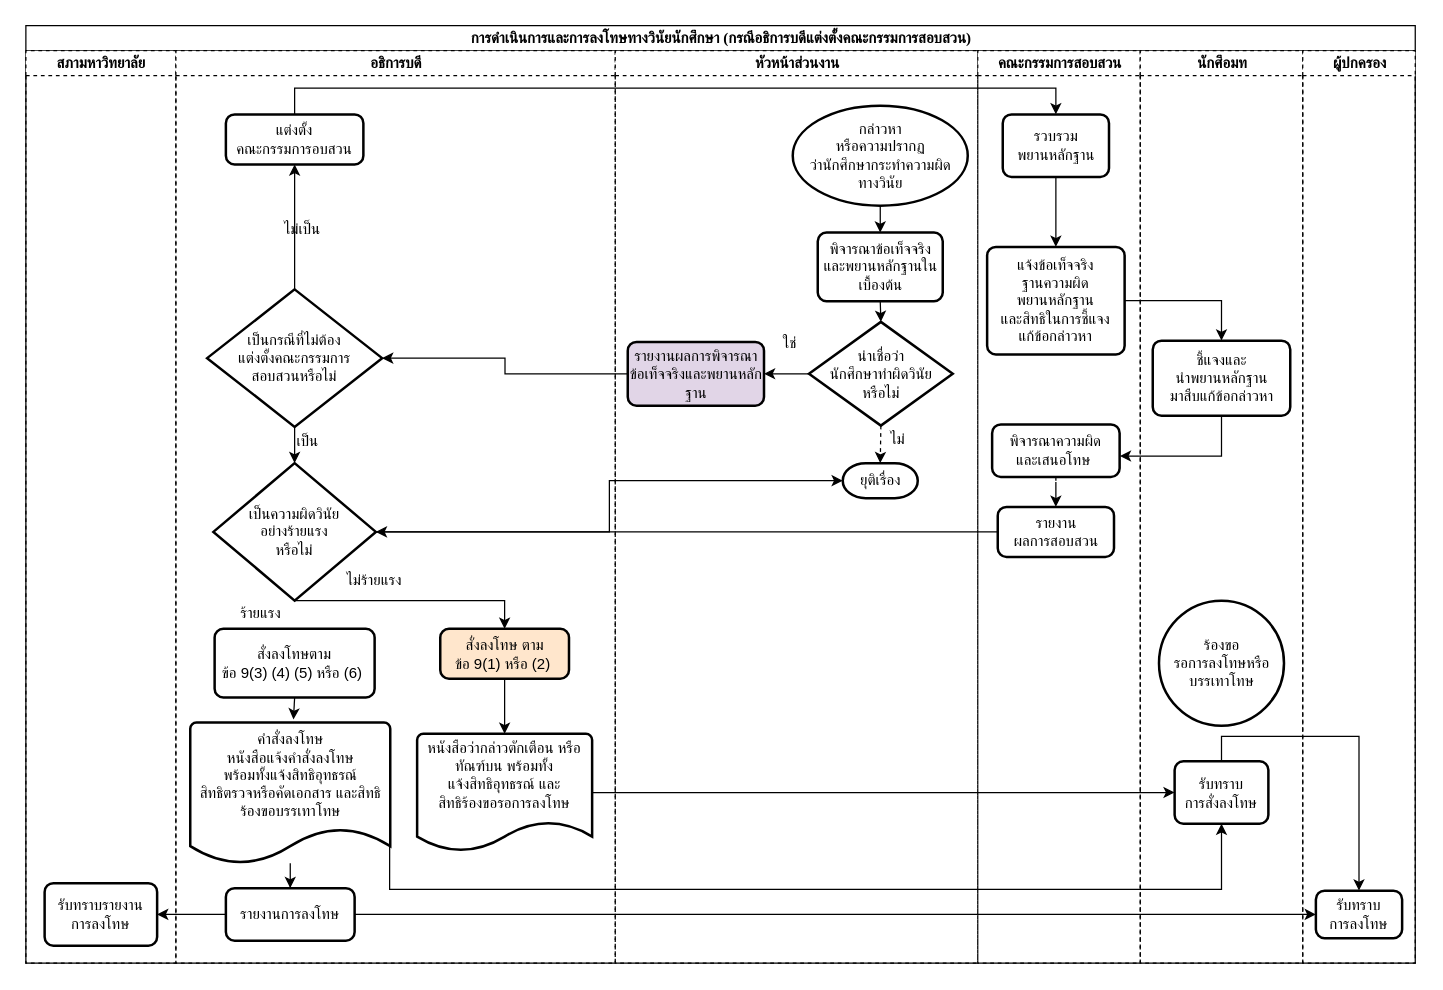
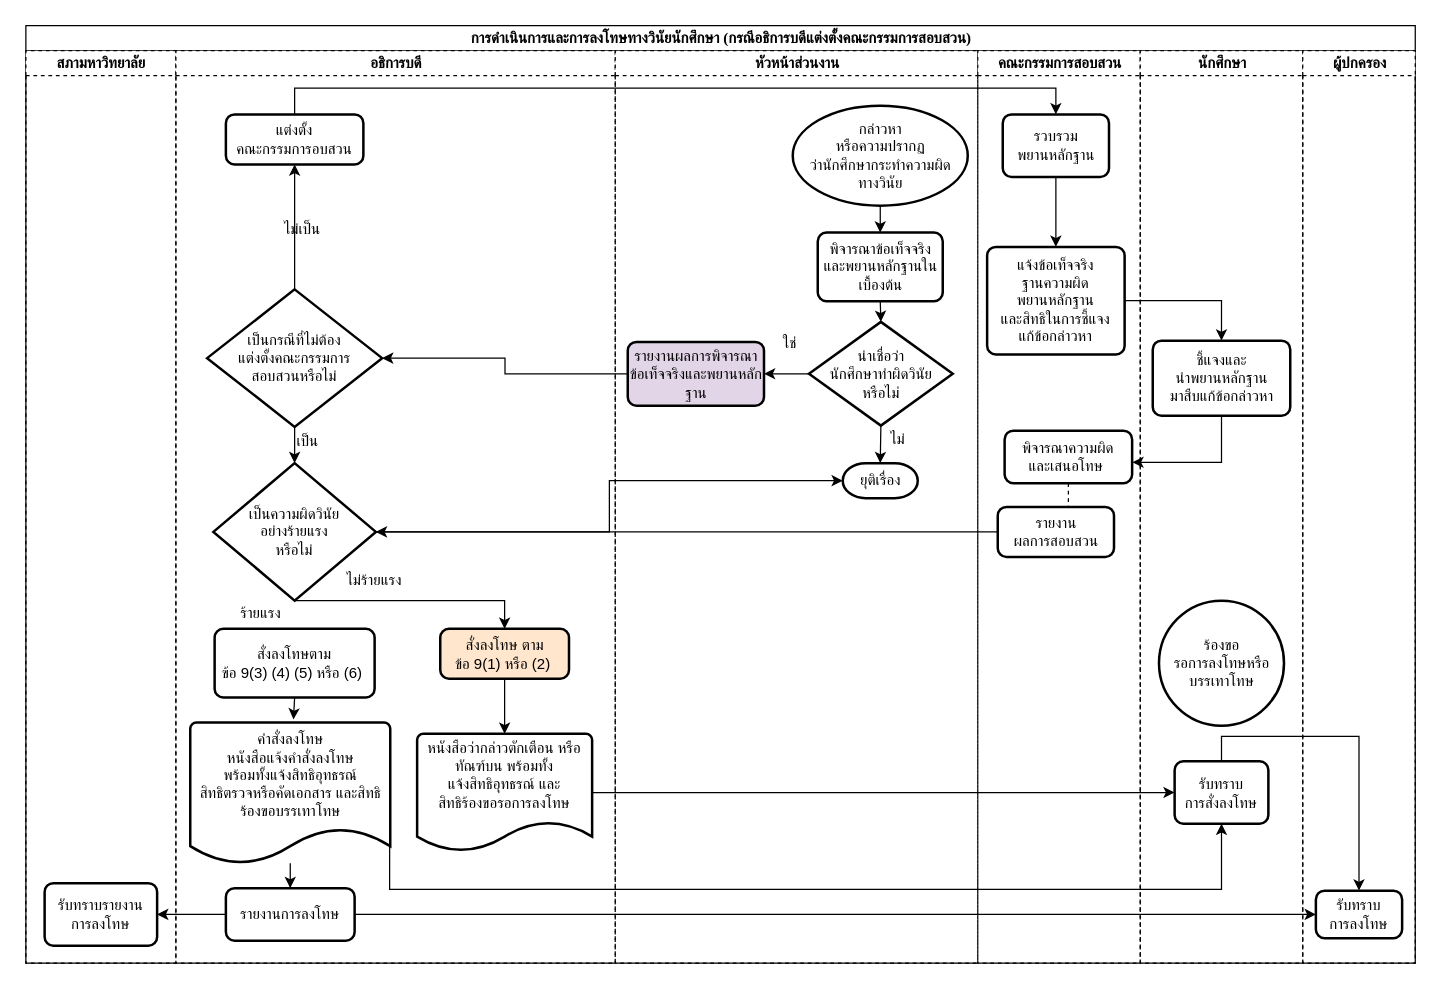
  <mxCell id="0" />
  <mxCell id="1" parent="0" />
  <mxCell id="2" value="&lt;h2&gt;การดำเนินการและการลงโทษทางวินัยนักศึกษา (กรณีอธิการบดีแต่งตั้งคณะกรรมการสอบสวน)&lt;/h2&gt;" style="swimlane;html=1;childLayout=stackLayout;startSize=20;rounded=0;shadow=0;labelBackgroundColor=none;strokeColor=#000000;strokeWidth=1;fillColor=#ffffff;fontFamily=Verdana;fontSize=8;fontColor=#000000;align=center;collapsible=0;" parent="1" vertex="1"><mxGeometry x="20" y="20" width="1111.5" height="750" as="geometry" /></mxCell>
  <mxCell id="3" value="สภามหาวิทยาลัย" style="swimlane;html=1;startSize=20;dashed=1;collapsible=0;" parent="2" vertex="1"><mxGeometry y="20" width="120" height="730" as="geometry" /></mxCell>
  <mxCell id="4" value="รับทราบรายงาน&lt;br&gt;การลงโทษ" style="rounded=1;whiteSpace=wrap;html=1;absoluteArcSize=1;arcSize=14;strokeWidth=2;shadow=0;glass=0;comic=0;gradientColor=none;" parent="3" vertex="1"><mxGeometry x="15" y="666" width="90" height="50" as="geometry" /></mxCell>
  <mxCell id="5" value="อธิการบดี" style="swimlane;html=1;startSize=20;dashed=1;collapsible=0;" parent="2" vertex="1"><mxGeometry x="120" y="20" width="351.5" height="730" as="geometry" /></mxCell>
  <mxCell id="6" style="edgeStyle=orthogonalEdgeStyle;rounded=0;orthogonalLoop=1;jettySize=auto;html=1;exitX=0.5;exitY=1;exitDx=0;exitDy=0;entryX=0.516;entryY=-0.022;entryDx=0;entryDy=0;entryPerimeter=0;" parent="5" source="7" target="9" edge="1"><mxGeometry relative="1" as="geometry" /></mxCell>
  <mxCell id="7" value="สั่งลงโทษตาม&lt;br&gt;ข้อ 9(3) (4) (5) หรือ (6)&amp;nbsp;" style="rounded=1;whiteSpace=wrap;html=1;absoluteArcSize=1;arcSize=14;strokeWidth=2;" parent="5" vertex="1"><mxGeometry x="31" y="462.5" width="128" height="55" as="geometry" /></mxCell>
  <mxCell id="8" style="edgeStyle=orthogonalEdgeStyle;rounded=0;orthogonalLoop=1;jettySize=auto;html=1;" parent="5" source="9" target="10" edge="1"><mxGeometry relative="1" as="geometry" /></mxCell>
  <mxCell id="9" value="คำสั่งลงโทษ&lt;br&gt;หนังสือแจ้งคำสั่งลงโทษ&lt;br&gt;พร้อมทั้งแจ้งสิทธิอุทธรณ์ &lt;br&gt;สิทธิตรวจหรือคัดเอกสาร และสิทธิร้องขอบรรเทาโทษ&lt;br&gt;&lt;br&gt;&lt;br&gt;" style="strokeWidth=2;html=1;shape=mxgraph.flowchart.document2;whiteSpace=wrap;size=0.25;" parent="5" vertex="1"><mxGeometry x="11.5" y="537.5" width="160" height="113" as="geometry" /></mxCell>
  <mxCell id="10" value="รายงานการลงโทษ" style="rounded=1;whiteSpace=wrap;html=1;absoluteArcSize=1;arcSize=14;strokeWidth=2;shadow=0;glass=0;comic=0;gradientColor=none;" parent="5" vertex="1"><mxGeometry x="40" y="670" width="103" height="42" as="geometry" /></mxCell>
  <mxCell id="11" value="แต่งตั้ง&lt;br&gt;คณะกรรมการอบสวน" style="rounded=1;whiteSpace=wrap;html=1;absoluteArcSize=1;arcSize=14;strokeWidth=2;shadow=0;glass=0;comic=0;gradientColor=none;" parent="5" vertex="1"><mxGeometry x="40" y="51" width="110" height="40" as="geometry" /></mxCell>
  <mxCell id="12" style="edgeStyle=orthogonalEdgeStyle;rounded=0;orthogonalLoop=1;jettySize=auto;html=1;exitX=0.5;exitY=0;exitDx=0;exitDy=0;exitPerimeter=0;entryX=0.5;entryY=1;entryDx=0;entryDy=0;" parent="5" source="14" target="11" edge="1"><mxGeometry relative="1" as="geometry" /></mxCell>
  <mxCell id="13" style="edgeStyle=orthogonalEdgeStyle;rounded=0;orthogonalLoop=1;jettySize=auto;html=1;entryX=0.5;entryY=0;entryDx=0;entryDy=0;entryPerimeter=0;" parent="5" source="14" target="16" edge="1"><mxGeometry relative="1" as="geometry" /></mxCell>
  <mxCell id="14" value="เป็นกรณีที่ไม่ต้อง&lt;br&gt;แต่งตั้งคณะกรรมการ&lt;br&gt;สอบสวนหรือไม่" style="strokeWidth=2;html=1;shape=mxgraph.flowchart.decision;whiteSpace=wrap;" parent="5" vertex="1"><mxGeometry x="25" y="191" width="140" height="110" as="geometry" /></mxCell>
  <mxCell id="15" style="edgeStyle=orthogonalEdgeStyle;rounded=0;orthogonalLoop=1;jettySize=auto;html=1;" parent="5" source="16" target="32" edge="1"><mxGeometry relative="1" as="geometry" /></mxCell>
  <mxCell id="16" value="เป็นความผิดวินัย&lt;br&gt;อย่างร้ายแรง&lt;br&gt;หรือไม่" style="strokeWidth=2;html=1;shape=mxgraph.flowchart.decision;whiteSpace=wrap;" parent="5" vertex="1"><mxGeometry x="30" y="330" width="130" height="110" as="geometry" /></mxCell>
  <mxCell id="17" value="ร้ายแรง" style="text;html=1;resizable=0;points=[];autosize=1;align=left;verticalAlign=top;spacingTop=-4;" parent="5" vertex="1"><mxGeometry x="50" y="440" width="50" height="20" as="geometry" /></mxCell>
  <mxCell id="18" value="สั่งลงโทษ ตาม&lt;br&gt;ข้อ 9(1) หรือ (2)&amp;nbsp;" style="rounded=1;whiteSpace=wrap;html=1;absoluteArcSize=1;arcSize=14;strokeWidth=2;fillColor=#ffe6cc;" parent="5" vertex="1"><mxGeometry x="211.5" y="462.5" width="103" height="40" as="geometry" /></mxCell>
  <mxCell id="19" style="edgeStyle=orthogonalEdgeStyle;rounded=0;orthogonalLoop=1;jettySize=auto;html=1;exitX=0.5;exitY=1;exitDx=0;exitDy=0;exitPerimeter=0;entryX=0.5;entryY=0;entryDx=0;entryDy=0;" parent="5" source="16" target="18" edge="1"><mxGeometry relative="1" as="geometry"><Array as="points"><mxPoint x="263" y="440" /></Array></mxGeometry></mxCell>
  <mxCell id="20" value="หนังสือว่ากล่าวตักเตือน หรือทัณฑ์บน พร้อมทั้ง&lt;br&gt;แจ้งสิทธิอุทธรณ์ และ&lt;br&gt;สิทธิร้องขอรอการลงโทษ&lt;br&gt;&lt;br&gt;&lt;br&gt;" style="strokeWidth=2;html=1;shape=mxgraph.flowchart.document2;whiteSpace=wrap;size=0.25;rounded=0;shadow=0;glass=0;comic=0;gradientColor=none;" parent="5" vertex="1"><mxGeometry x="193" y="546.5" width="140" height="94" as="geometry" /></mxCell>
  <mxCell id="21" style="edgeStyle=orthogonalEdgeStyle;rounded=0;orthogonalLoop=1;jettySize=auto;html=1;exitX=0.5;exitY=1;exitDx=0;exitDy=0;" parent="5" source="18" target="20" edge="1"><mxGeometry relative="1" as="geometry" /></mxCell>
  <mxCell id="22" value="เป็น" style="text;html=1;resizable=0;points=[];autosize=1;align=left;verticalAlign=top;spacingTop=-4;" parent="5" vertex="1"><mxGeometry x="95" y="303" width="30" height="20" as="geometry" /></mxCell>
  <mxCell id="23" value="ไม่เป็น" style="text;html=1;resizable=0;points=[];autosize=1;align=left;verticalAlign=top;spacingTop=-4;" parent="5" vertex="1"><mxGeometry x="85" y="133" width="50" height="20" as="geometry" /></mxCell>
  <mxCell id="24" value="หัวหน้าส่วนงาน" style="swimlane;html=1;startSize=20;dashed=1;resizeWidth=1;resizeHeight=1;autosize=0;noLabel=0;recursiveResize=1;part=0;editable=1;overflow=visible;direction=east;rounded=0;shadow=0;glass=0;comic=0;gradientColor=none;labelBackgroundColor=none;labelBorderColor=none;collapsible=0;fixDash=0;" parent="2" vertex="1"><mxGeometry x="471.5" y="20" width="290" height="730" as="geometry" /></mxCell>
  <mxCell id="25" style="edgeStyle=orthogonalEdgeStyle;rounded=0;orthogonalLoop=1;jettySize=auto;html=1;entryX=0.5;entryY=0;entryDx=0;entryDy=0;" edge="1" parent="24" source="26" target="28"><mxGeometry relative="1" as="geometry" /></mxCell>
  <mxCell id="26" value="กล่าวหา&lt;br&gt;หรือความปรากฏ&lt;br&gt;ว่านักศึกษากระทำความผิด&lt;br&gt;ทางวินัย" style="strokeWidth=2;html=1;shape=mxgraph.flowchart.start_1;whiteSpace=wrap;" parent="24" vertex="1"><mxGeometry x="142" y="44" width="140" height="80" as="geometry" /></mxCell>
  <mxCell id="27" style="edgeStyle=orthogonalEdgeStyle;rounded=0;orthogonalLoop=1;jettySize=auto;html=1;exitX=0.5;exitY=1;exitDx=0;exitDy=0;entryX=0.5;entryY=0;entryDx=0;entryDy=0;entryPerimeter=0;" parent="24" source="28" target="31" edge="1"><mxGeometry relative="1" as="geometry" /></mxCell>
  <mxCell id="28" value="พิจารณาข้อเท็จจริงและพยานหลักฐานในเบื้องต้น" style="rounded=1;whiteSpace=wrap;html=1;absoluteArcSize=1;arcSize=14;strokeWidth=2;" parent="24" vertex="1"><mxGeometry x="162" y="145.5" width="100" height="55" as="geometry" /></mxCell>
- <mxCell id="29" style="edgeStyle=orthogonalEdgeStyle;rounded=0;orthogonalLoop=1;jettySize=auto;html=1;exitX=0.5;exitY=1;exitDx=0;exitDy=0;exitPerimeter=0;entryX=0.5;entryY=0;entryDx=0;entryDy=0;entryPerimeter=0;dashed=1;" parent="24" source="31" target="32" edge="1"><mxGeometry relative="1" as="geometry" /></mxCell>
+ <mxCell id="29" style="edgeStyle=orthogonalEdgeStyle;rounded=0;orthogonalLoop=1;jettySize=auto;html=1;exitX=0.5;exitY=1;exitDx=0;exitDy=0;exitPerimeter=0;entryX=0.5;entryY=0;entryDx=0;entryDy=0;entryPerimeter=0;" parent="24" source="31" target="32" edge="1"><mxGeometry relative="1" as="geometry" /></mxCell>
  <mxCell id="30" style="edgeStyle=orthogonalEdgeStyle;rounded=0;orthogonalLoop=1;jettySize=auto;html=1;exitX=0;exitY=0.5;exitDx=0;exitDy=0;exitPerimeter=0;entryX=1;entryY=0.5;entryDx=0;entryDy=0;" edge="1" parent="24" source="31" target="33"><mxGeometry relative="1" as="geometry" /></mxCell>
  <mxCell id="31" value="น่าเชื่อว่า&lt;br&gt;นักศึกษาทำผิดวินัย&lt;br&gt;หรือไม่" style="strokeWidth=2;html=1;shape=mxgraph.flowchart.decision;whiteSpace=wrap;" parent="24" vertex="1"><mxGeometry x="155" y="217" width="115" height="83" as="geometry" /></mxCell>
  <mxCell id="32" value="ยุติเรื่อง" style="strokeWidth=2;html=1;shape=mxgraph.flowchart.terminator;whiteSpace=wrap;" parent="24" vertex="1"><mxGeometry x="182" y="330" width="60" height="28" as="geometry" /></mxCell>
  <mxCell id="33" value="รายงานผลการพิจารณา ข้อเท็จจริงและพยานหลักฐาน" style="rounded=1;whiteSpace=wrap;html=1;absoluteArcSize=1;arcSize=14;strokeWidth=2;fillColor=#e1d5e7;" parent="24" vertex="1"><mxGeometry x="10" y="233" width="109" height="51" as="geometry" /></mxCell>
  <mxCell id="34" value="ใช่&lt;br&gt;" style="text;html=1;resizable=0;points=[];autosize=1;align=left;verticalAlign=top;spacingTop=-4;" parent="24" vertex="1"><mxGeometry x="132" y="224" width="30" height="20" as="geometry" /></mxCell>
  <mxCell id="35" value="ไม่" style="text;html=1;resizable=0;points=[];autosize=1;align=left;verticalAlign=top;spacingTop=-4;" parent="24" vertex="1"><mxGeometry x="218.5" y="301" width="30" height="20" as="geometry" /></mxCell>
  <mxCell id="36" value="คณะกรรมการสอบสวน" style="swimlane;html=1;startSize=20;dashed=1;collapsible=0;" parent="2" vertex="1"><mxGeometry x="761.5" y="20" width="130" height="730" as="geometry"><mxRectangle x="620" y="20" width="140" height="730" as="alternateBounds" /></mxGeometry></mxCell>
  <mxCell id="37" style="edgeStyle=orthogonalEdgeStyle;rounded=0;orthogonalLoop=1;jettySize=auto;html=1;exitX=0.5;exitY=1;exitDx=0;exitDy=0;" parent="36" source="38" target="39" edge="1"><mxGeometry relative="1" as="geometry" /></mxCell>
  <mxCell id="38" value="รวบรวม&lt;br&gt;พยานหลักฐาน" style="rounded=1;whiteSpace=wrap;html=1;absoluteArcSize=1;arcSize=14;strokeWidth=2;" parent="36" vertex="1"><mxGeometry x="20" y="51" width="85" height="50" as="geometry" /></mxCell>
  <mxCell id="39" value="แจ้งข้อเท็จจริง &lt;br&gt;ฐานความผิด &lt;br&gt;พยานหลักฐาน &lt;br&gt;และสิทธิในการชี้แจง&lt;br&gt;แก้ข้อกล่าวหา" style="rounded=1;whiteSpace=wrap;html=1;absoluteArcSize=1;arcSize=14;strokeWidth=2;" parent="36" vertex="1"><mxGeometry x="7.5" y="157" width="110" height="86" as="geometry" /></mxCell>
  <mxCell id="40" style="edgeStyle=orthogonalEdgeStyle;rounded=0;orthogonalLoop=1;jettySize=auto;html=1;entryX=0.5;entryY=0;entryDx=0;entryDy=0;dashed=1;" parent="36" source="41" target="42" edge="1"><mxGeometry relative="1" as="geometry" /></mxCell>
- <mxCell id="41" value="พิจารณาความผิด &lt;br&gt;และเสนอโทษ&amp;nbsp;" style="rounded=1;whiteSpace=wrap;html=1;absoluteArcSize=1;arcSize=14;strokeWidth=2;" parent="36" vertex="1"><mxGeometry x="11.5" y="299" width="102" height="42" as="geometry" /></mxCell>
+ <mxCell id="41" value="พิจารณาความผิด &lt;br&gt;และเสนอโทษ&amp;nbsp;" style="rounded=1;whiteSpace=wrap;html=1;absoluteArcSize=1;arcSize=14;strokeWidth=2;" parent="36" vertex="1"><mxGeometry x="21.5" y="304" width="102" height="42" as="geometry" /></mxCell>
  <mxCell id="42" value="รายงาน&lt;br&gt;ผลการสอบสวน" style="rounded=1;whiteSpace=wrap;html=1;absoluteArcSize=1;arcSize=14;strokeWidth=2;" parent="36" vertex="1"><mxGeometry x="16" y="365" width="93" height="40" as="geometry" /></mxCell>
- <mxCell id="43" value="นักศึอมท" style="swimlane;html=1;startSize=20;dashed=1;collapsible=0;" parent="2" vertex="1"><mxGeometry x="891.5" y="20" width="130" height="730" as="geometry" /></mxCell>
+ <mxCell id="43" value="นักศึกษา" style="swimlane;html=1;startSize=20;dashed=1;collapsible=0;" parent="2" vertex="1"><mxGeometry x="891.5" y="20" width="130" height="730" as="geometry" /></mxCell>
  <mxCell id="44" value="ชี้แจงและ&lt;br&gt;นำพยานหลักฐาน&lt;br&gt;มาสืบแก้ข้อกล่าวหา" style="rounded=1;whiteSpace=wrap;html=1;absoluteArcSize=1;arcSize=14;strokeWidth=2;" parent="43" vertex="1"><mxGeometry x="10" y="232" width="110" height="60" as="geometry" /></mxCell>
  <mxCell id="45" value="รับทราบ&lt;br&gt;การสั่งลงโทษ" style="rounded=1;whiteSpace=wrap;html=1;absoluteArcSize=1;arcSize=14;strokeWidth=2;shadow=0;glass=0;comic=0;gradientColor=none;" parent="43" vertex="1"><mxGeometry x="27.5" y="568.5" width="75" height="50" as="geometry" /></mxCell>
  <mxCell id="46" value="ผู้ปกครอง" style="swimlane;html=1;startSize=20;dashed=1;gradientColor=none;rounded=0;swimlaneLine=1;glass=0;comic=0;shadow=0;collapsible=0;" parent="2" vertex="1"><mxGeometry x="1021.5" y="20" width="90" height="730" as="geometry" /></mxCell>
  <mxCell id="47" value="รับทราบ&lt;br&gt;การลงโทษ" style="rounded=1;whiteSpace=wrap;html=1;absoluteArcSize=1;arcSize=14;strokeWidth=2;shadow=0;glass=0;comic=0;gradientColor=none;" parent="46" vertex="1"><mxGeometry x="10.5" y="672" width="69" height="38" as="geometry" /></mxCell>
  <mxCell id="48" style="edgeStyle=orthogonalEdgeStyle;rounded=0;orthogonalLoop=1;jettySize=auto;html=1;exitX=1;exitY=0.5;exitDx=0;exitDy=0;entryX=0.5;entryY=0;entryDx=0;entryDy=0;" parent="2" source="39" target="44" edge="1"><mxGeometry relative="1" as="geometry" /></mxCell>
  <mxCell id="49" style="edgeStyle=orthogonalEdgeStyle;rounded=0;orthogonalLoop=1;jettySize=auto;html=1;exitX=0.5;exitY=1;exitDx=0;exitDy=0;entryX=1.002;entryY=0.604;entryDx=0;entryDy=0;entryPerimeter=0;" parent="2" source="44" target="41" edge="1"><mxGeometry relative="1" as="geometry" /></mxCell>
  <mxCell id="50" style="edgeStyle=orthogonalEdgeStyle;rounded=0;orthogonalLoop=1;jettySize=auto;html=1;exitX=0.5;exitY=0;exitDx=0;exitDy=0;entryX=0.5;entryY=0;entryDx=0;entryDy=0;" parent="2" source="11" target="38" edge="1"><mxGeometry relative="1" as="geometry"><Array as="points"><mxPoint x="215" y="50" /><mxPoint x="824" y="50" /></Array></mxGeometry></mxCell>
  <mxCell id="51" style="edgeStyle=orthogonalEdgeStyle;rounded=0;orthogonalLoop=1;jettySize=auto;html=1;entryX=1;entryY=0.5;entryDx=0;entryDy=0;entryPerimeter=0;" parent="2" source="42" target="16" edge="1"><mxGeometry relative="1" as="geometry" /></mxCell>
  <mxCell id="52" style="edgeStyle=orthogonalEdgeStyle;rounded=0;orthogonalLoop=1;jettySize=auto;html=1;exitX=0;exitY=0.5;exitDx=0;exitDy=0;entryX=1;entryY=0.5;entryDx=0;entryDy=0;" parent="2" source="10" target="4" edge="1"><mxGeometry relative="1" as="geometry" /></mxCell>
  <mxCell id="53" style="edgeStyle=orthogonalEdgeStyle;rounded=0;orthogonalLoop=1;jettySize=auto;html=1;exitX=1;exitY=0.5;exitDx=0;exitDy=0;entryX=0;entryY=0.5;entryDx=0;entryDy=0;" parent="2" source="10" target="47" edge="1"><mxGeometry relative="1" as="geometry" /></mxCell>
  <mxCell id="54" style="edgeStyle=orthogonalEdgeStyle;rounded=0;orthogonalLoop=1;jettySize=auto;html=1;entryX=0.5;entryY=1;entryDx=0;entryDy=0;exitX=0.997;exitY=0.863;exitDx=0;exitDy=0;exitPerimeter=0;" parent="2" source="9" target="45" edge="1"><mxGeometry relative="1" as="geometry"><Array as="points"><mxPoint x="291" y="691" /><mxPoint x="957" y="691" /></Array></mxGeometry></mxCell>
  <mxCell id="55" style="edgeStyle=orthogonalEdgeStyle;rounded=0;orthogonalLoop=1;jettySize=auto;html=1;entryX=0;entryY=0.5;entryDx=0;entryDy=0;" parent="2" source="20" target="45" edge="1"><mxGeometry relative="1" as="geometry" /></mxCell>
  <mxCell id="56" style="edgeStyle=orthogonalEdgeStyle;rounded=0;orthogonalLoop=1;jettySize=auto;html=1;entryX=1;entryY=0.5;entryDx=0;entryDy=0;entryPerimeter=0;" edge="1" parent="2" source="33" target="14"><mxGeometry relative="1" as="geometry" /></mxCell>
  <mxCell id="57" value="ไม่ร้ายแรง" style="text;html=1;resizable=0;points=[];autosize=1;align=left;verticalAlign=top;spacingTop=-4;" parent="1" vertex="1"><mxGeometry x="275" y="454" width="60" height="20" as="geometry" /></mxCell>
  <mxCell id="58" value="ร้องขอ&lt;br&gt;รอการลงโทษหรือบรรเทาโทษ" style="strokeWidth=2;html=1;shape=mxgraph.flowchart.start_2;whiteSpace=wrap;" parent="1" vertex="1"><mxGeometry x="926.5" y="480" width="100" height="100" as="geometry" /></mxCell>
  <mxCell id="59" style="edgeStyle=orthogonalEdgeStyle;rounded=0;orthogonalLoop=1;jettySize=auto;html=1;exitX=0.5;exitY=0;exitDx=0;exitDy=0;" parent="1" source="45" target="47" edge="1"><mxGeometry relative="1" as="geometry" /></mxCell>
